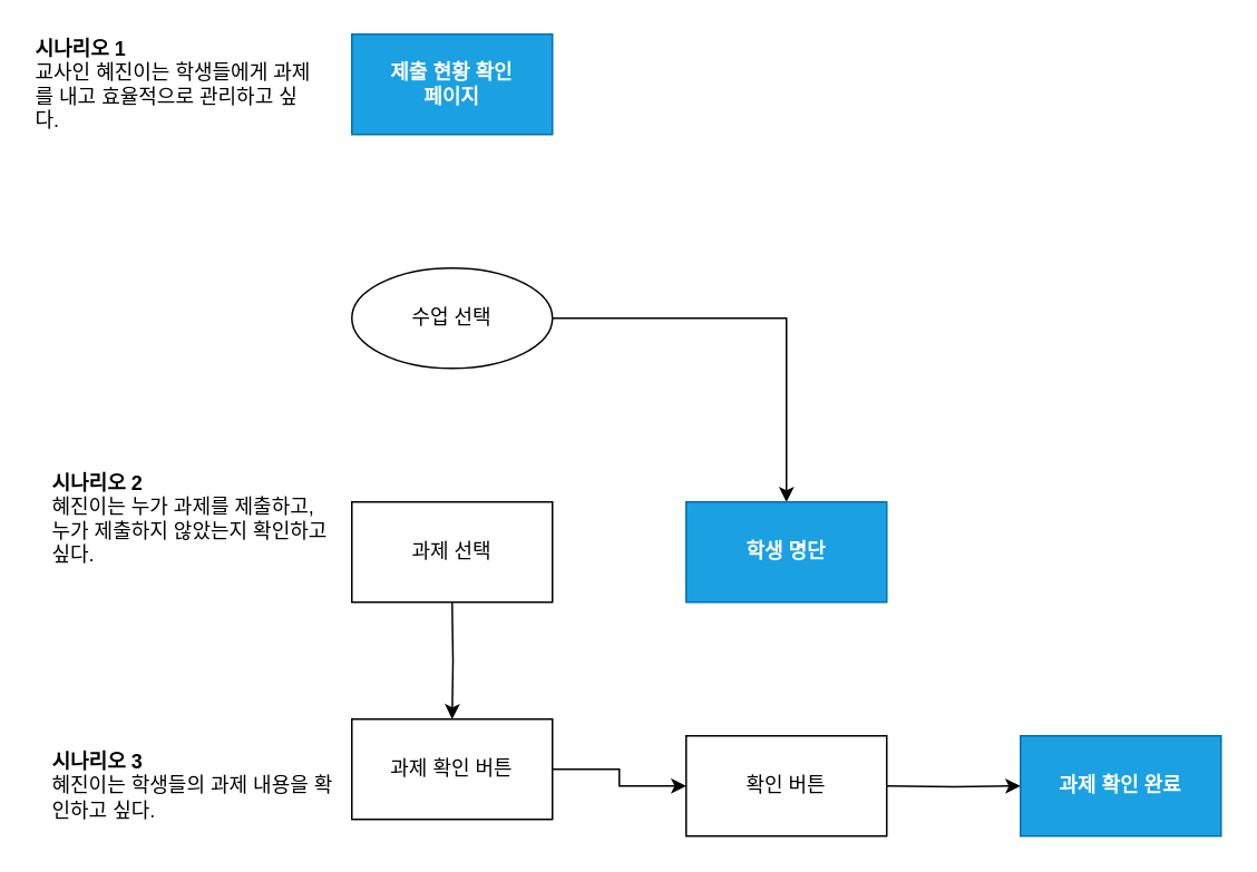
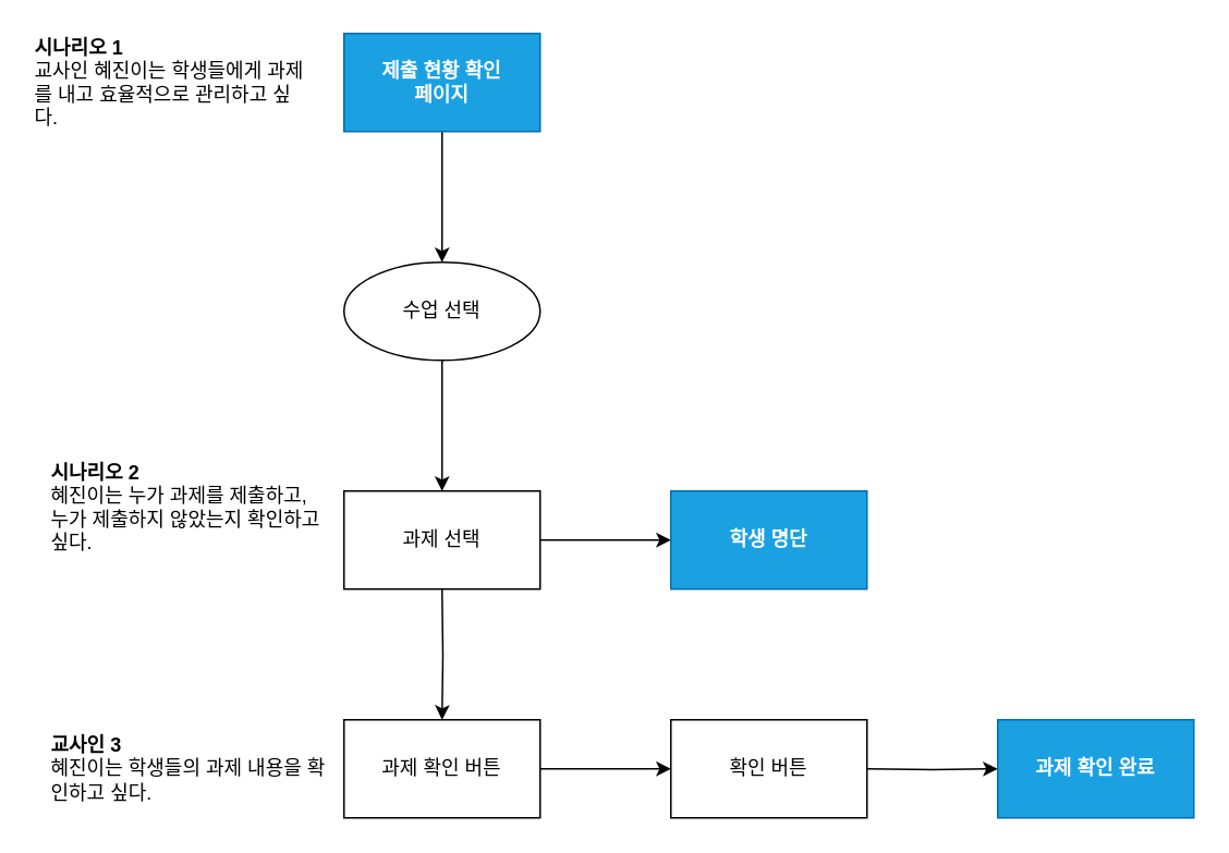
  <mxCell id="0" />
  <mxCell id="1" parent="0" />
+ <mxCell id="2" value="" style="edgeStyle=orthogonalEdgeStyle;rounded=0;orthogonalLoop=1;jettySize=auto;html=1;fontColor=#FFFFFF;" edge="1" parent="1" source="3" target="5"><mxGeometry relative="1" as="geometry" /></mxCell>
  <mxCell id="3" value="&lt;b&gt;제출 현황 확인 &lt;br&gt;페이지&lt;/b&gt;" style="rounded=0;whiteSpace=wrap;html=1;fillColor=#1ba1e2;strokeColor=#006EAF;fontColor=#ffffff;" vertex="1" parent="1"><mxGeometry x="210" y="20" width="120" height="60" as="geometry" /></mxCell>
- <mxCell id="4" value="" style="edgeStyle=orthogonalEdgeStyle;rounded=0;orthogonalLoop=1;jettySize=auto;html=1;fontColor=#FFFFFF;" edge="1" parent="1" source="5" target="14"><mxGeometry relative="1" as="geometry" /></mxCell>
+ <mxCell id="4" value="" style="edgeStyle=orthogonalEdgeStyle;rounded=0;orthogonalLoop=1;jettySize=auto;html=1;fontColor=#FFFFFF;" edge="1" parent="1" source="5" target="7"><mxGeometry relative="1" as="geometry" /></mxCell>
  <mxCell id="5" value="수업 선택" style="ellipse;whiteSpace=wrap;html=1;" vertex="1" parent="1"><mxGeometry x="210" y="160" width="120" height="60" as="geometry" /></mxCell>
+ <mxCell id="6" value="" style="edgeStyle=orthogonalEdgeStyle;rounded=0;orthogonalLoop=1;jettySize=auto;html=1;fontColor=#FFFFFF;" edge="1" parent="1" source="7" target="14"><mxGeometry relative="1" as="geometry" /></mxCell>
  <mxCell id="7" value="과제 선택" style="whiteSpace=wrap;html=1;rounded=0;" vertex="1" parent="1"><mxGeometry x="210" y="300" width="120" height="60" as="geometry" /></mxCell>
  <mxCell id="8" value="" style="edgeStyle=orthogonalEdgeStyle;rounded=0;orthogonalLoop=1;jettySize=auto;html=1;fontColor=#FFFFFF;" edge="1" parent="1" target="10"><mxGeometry relative="1" as="geometry"><mxPoint x="270" y="360" as="sourcePoint" /></mxGeometry></mxCell>
  <mxCell id="9" value="" style="edgeStyle=orthogonalEdgeStyle;rounded=0;orthogonalLoop=1;jettySize=auto;html=1;fontColor=#FFFFFF;" edge="1" parent="1" source="10" target="11"><mxGeometry relative="1" as="geometry" /></mxCell>
- <mxCell id="10" value="과제 확인 버튼" style="whiteSpace=wrap;html=1;rounded=0;" vertex="1" parent="1"><mxGeometry x="210" y="430" width="120" height="60" as="geometry" /></mxCell>
+ <mxCell id="10" value="과제 확인 버튼" style="whiteSpace=wrap;html=1;rounded=0;" vertex="1" parent="1"><mxGeometry x="210" y="440" width="120" height="60" as="geometry" /></mxCell>
  <mxCell id="11" value="확인 버튼" style="whiteSpace=wrap;html=1;rounded=0;" vertex="1" parent="1"><mxGeometry x="410" y="440" width="120" height="60" as="geometry" /></mxCell>
  <mxCell id="12" value="" style="edgeStyle=orthogonalEdgeStyle;rounded=0;orthogonalLoop=1;jettySize=auto;html=1;fontColor=#FFFFFF;" edge="1" parent="1" target="13"><mxGeometry relative="1" as="geometry"><mxPoint x="530" y="470" as="sourcePoint" /></mxGeometry></mxCell>
  <mxCell id="13" value="&lt;b&gt;과제 확인 완료&lt;/b&gt;" style="whiteSpace=wrap;html=1;rounded=0;fillColor=#1ba1e2;fontColor=#ffffff;strokeColor=#006EAF;" vertex="1" parent="1"><mxGeometry x="610" y="440" width="120" height="60" as="geometry" /></mxCell>
  <mxCell id="14" value="학생 명단" style="whiteSpace=wrap;html=1;rounded=0;fillColor=#1ba1e2;fontColor=#ffffff;strokeColor=#006EAF;fontStyle=1" vertex="1" parent="1"><mxGeometry x="410" y="300" width="120" height="60" as="geometry" /></mxCell>
  <mxCell id="15" value="&lt;div style=&quot;text-align: left&quot;&gt;&lt;span style=&quot;color: rgb(0 , 0 , 0)&quot;&gt;&lt;b&gt;시나리오 1&lt;/b&gt;&lt;/span&gt;&lt;/div&gt;&lt;font color=&quot;#000000&quot;&gt;&lt;div style=&quot;text-align: left&quot;&gt;&lt;span&gt;교사인 혜진이는 학생들에게 과제를 내고 효율적으로 관리하고 싶다.&lt;/span&gt;&lt;/div&gt;&lt;/font&gt;" style="text;html=1;strokeColor=none;fillColor=none;align=center;verticalAlign=middle;whiteSpace=wrap;rounded=0;fontColor=#FFFFFF;" vertex="1" parent="1"><mxGeometry x="20" y="35" width="170" height="30" as="geometry" /></mxCell>
  <mxCell id="16" value="&lt;div style=&quot;text-align: left&quot;&gt;&lt;span style=&quot;color: rgb(0 , 0 , 0)&quot;&gt;&lt;b&gt;시나리오 2&lt;/b&gt;&lt;/span&gt;&lt;/div&gt;&lt;font color=&quot;#000000&quot;&gt;&lt;div style=&quot;text-align: left&quot;&gt;&lt;span&gt;혜진이는 누가 과제를 제출하고, 누가 제출하지 않았는지 확인하고 싶다.&lt;/span&gt;&lt;/div&gt;&lt;/font&gt;" style="text;html=1;strokeColor=none;fillColor=none;align=center;verticalAlign=middle;whiteSpace=wrap;rounded=0;fontColor=#FFFFFF;" vertex="1" parent="1"><mxGeometry x="30" y="295" width="170" height="30" as="geometry" /></mxCell>
- <mxCell id="17" value="&lt;div style=&quot;text-align: left&quot;&gt;&lt;span style=&quot;color: rgb(0 , 0 , 0)&quot;&gt;&lt;b&gt;시나리오 3&lt;/b&gt;&lt;/span&gt;&lt;/div&gt;&lt;font color=&quot;#000000&quot;&gt;&lt;div style=&quot;text-align: left&quot;&gt;&lt;span&gt;혜진이는 학생들의 과제 내용을 확인하고 싶다.&lt;/span&gt;&lt;/div&gt;&lt;/font&gt;" style="text;html=1;strokeColor=none;fillColor=none;align=center;verticalAlign=middle;whiteSpace=wrap;rounded=0;fontColor=#FFFFFF;" vertex="1" parent="1"><mxGeometry x="30" y="455" width="170" height="30" as="geometry" /></mxCell>
+ <mxCell id="17" value="&lt;div style=&quot;text-align: left&quot;&gt;&lt;span style=&quot;color: rgb(0 , 0 , 0)&quot;&gt;&lt;b&gt;교사인 3&lt;/b&gt;&lt;/span&gt;&lt;/div&gt;&lt;font color=&quot;#000000&quot;&gt;&lt;div style=&quot;text-align: left&quot;&gt;&lt;span&gt;혜진이는 학생들의 과제 내용을 확인하고 싶다.&lt;/span&gt;&lt;/div&gt;&lt;/font&gt;" style="text;html=1;strokeColor=none;fillColor=none;align=center;verticalAlign=middle;whiteSpace=wrap;rounded=0;fontColor=#FFFFFF;" vertex="1" parent="1"><mxGeometry x="30" y="455" width="170" height="30" as="geometry" /></mxCell>
